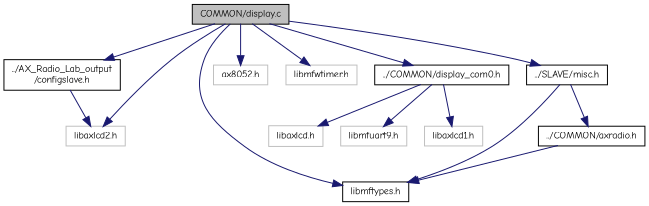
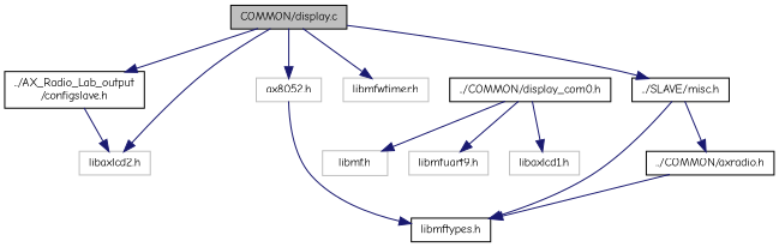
  digraph {
    fontname="Comic Neue"
    node [color=black fillcolor=white fontname="Comic Neue" fontsize=10 shape=record style=filled]
    edge [color=midnightblue fontname="Comic Neue" fontsize=10 labelfontname=Helvetica labelfontsize=10 style=solid]
    n1 [fillcolor=grey75 fontcolor=black height=0.2 label="COMMON/display.c" width=0.4]
    n2 [height=0.2 label="../AX_Radio_Lab_output\l/configslave.h" width=0.4]
    n3 [height=0.2 label="libmftypes.h" width=0.4]
    n4 [color=grey75 height=0.2 label="ax8052.h" width=0.4]
    n5 [color=grey75 height=0.2 label="libaxlcd2.h" width=0.4]
    n6 [color=grey75 height=0.2 label="libmfwtimer.h" width=0.4]
    n7 [height=0.2 label="../COMMON/display_com0.h" width=0.4]
    n8 [height=0.2 label="../SLAVE/misc.h" width=0.4]
-   n9 [color=grey75 height=0.2 label="libaxlcd.h" width=0.4]
+   n9 [color=grey75 height=0.2 label="libmf.h" width=0.4]
    n10 [color=grey75 height=0.2 label="libmfuart9.h" width=0.4]
    n11 [color=grey75 height=0.2 label="libaxlcd1.h" width=0.4]
    n12 [height=0.2 label="../COMMON/axradio.h" width=0.4]
    n1 -> n2
-   n1 -> n3
+   n4 -> n3
    n1 -> n4
    n1 -> n5
    n1 -> n6
-   n1 -> n7
    n1 -> n8
    n2 -> n5
    n7 -> n9
    n7 -> n10
    n7 -> n11
    n8 -> n3
    n8 -> n12
    n12 -> n3
  }
